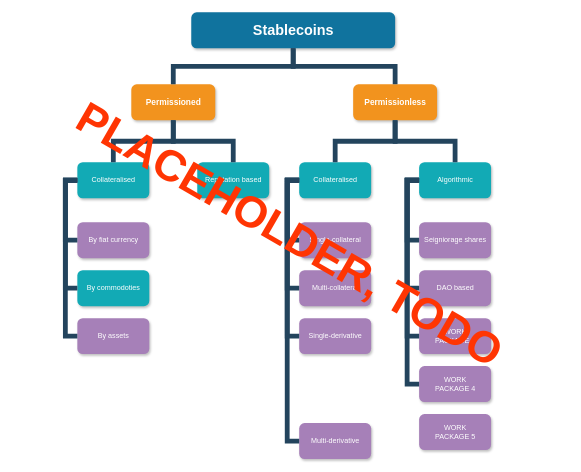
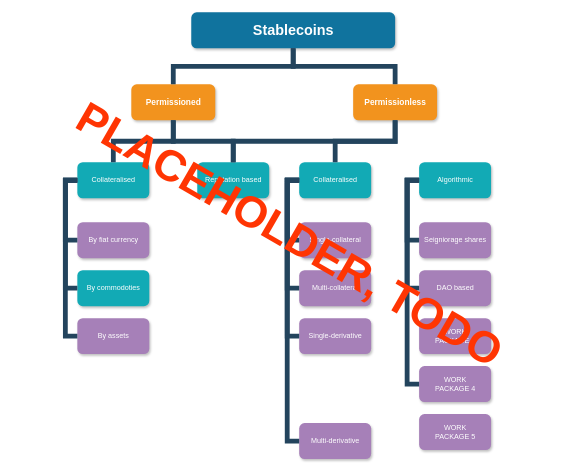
  <mxCell id="0" />
  <mxCell id="1" parent="0" />
  <mxCell id="2" value="Stablecoins" style="whiteSpace=wrap;rounded=1;shadow=1;fillColor=#10739E;strokeColor=none;fontColor=#FFFFFF;fontStyle=1;fontSize=24" parent="1" vertex="1"><mxGeometry x="318.5" y="20" width="340" height="60" as="geometry" /></mxCell>
  <mxCell id="3" value="Permissioned" style="whiteSpace=wrap;rounded=1;fillColor=#F2931E;strokeColor=none;shadow=1;fontColor=#FFFFFF;fontStyle=1;fontSize=14" parent="1" vertex="1"><mxGeometry x="218.5" y="140" width="140" height="60" as="geometry" /></mxCell>
  <mxCell id="4" value="Permissionless" style="whiteSpace=wrap;rounded=1;fillColor=#F2931E;strokeColor=none;shadow=1;fontColor=#FFFFFF;fontStyle=1;fontSize=14" parent="1" vertex="1"><mxGeometry x="588.5" y="140" width="140" height="60" as="geometry" /></mxCell>
  <mxCell id="5" value="Collateralised" style="whiteSpace=wrap;rounded=1;fillColor=#12AAB5;strokeColor=none;shadow=1;fontColor=#FFFFFF;" parent="1" vertex="1"><mxGeometry x="128.5" y="270" width="120" height="60" as="geometry" /></mxCell>
  <mxCell id="6" value="Reputation based" style="whiteSpace=wrap;rounded=1;fillColor=#12AAB5;strokeColor=none;shadow=1;fontColor=#FFFFFF;" parent="1" vertex="1"><mxGeometry x="328.5" y="270" width="120" height="60" as="geometry" /></mxCell>
  <mxCell id="7" value="By fiat currency" style="whiteSpace=wrap;rounded=1;fillColor=#A680B8;strokeColor=none;shadow=1;fontColor=#FFFFFF;fontStyle=0" parent="1" vertex="1"><mxGeometry x="128.5" y="370" width="120" height="60" as="geometry" /></mxCell>
  <mxCell id="8" value="By commodoties" style="whiteSpace=wrap;rounded=1;fillColor=#12aab5;strokeColor=none;shadow=1;fontColor=#FFFFFF;fontStyle=0;" parent="1" vertex="1"><mxGeometry x="128.5" y="450" width="120" height="60" as="geometry" /></mxCell>
  <mxCell id="9" value="By assets" style="whiteSpace=wrap;rounded=1;fillColor=#A680B8;strokeColor=none;shadow=1;fontColor=#FFFFFF;fontStyle=0" parent="1" vertex="1"><mxGeometry x="128.5" y="530" width="120" height="60" as="geometry" /></mxCell>
  <mxCell id="10" value="" style="edgeStyle=elbowEdgeStyle;elbow=horizontal;rounded=0;fontColor=#000000;endArrow=none;endFill=0;strokeWidth=8;strokeColor=#23445D;" parent="1" source="5" target="7" edge="1"><mxGeometry width="100" height="100" relative="1" as="geometry"><mxPoint x="108.5" y="300" as="sourcePoint" /><mxPoint x="118.5" y="400" as="targetPoint" /><Array as="points"><mxPoint x="108.5" y="350" /></Array></mxGeometry></mxCell>
  <mxCell id="11" value="" style="edgeStyle=elbowEdgeStyle;elbow=horizontal;rounded=0;fontColor=#000000;endArrow=none;endFill=0;strokeWidth=8;strokeColor=#23445D;" parent="1" source="5" target="8" edge="1"><mxGeometry width="100" height="100" relative="1" as="geometry"><mxPoint x="118.5" y="300" as="sourcePoint" /><mxPoint x="118.5" y="480" as="targetPoint" /><Array as="points"><mxPoint x="108.5" y="390" /></Array></mxGeometry></mxCell>
  <mxCell id="12" value="" style="edgeStyle=elbowEdgeStyle;elbow=horizontal;rounded=0;fontColor=#000000;endArrow=none;endFill=0;strokeWidth=8;strokeColor=#23445D;" parent="1" source="5" target="9" edge="1"><mxGeometry width="100" height="100" relative="1" as="geometry"><mxPoint x="118.5" y="300" as="sourcePoint" /><mxPoint x="118.5" y="560" as="targetPoint" /><Array as="points"><mxPoint x="108.5" y="440" /></Array></mxGeometry></mxCell>
  <mxCell id="13" value="Collateralised" style="whiteSpace=wrap;rounded=1;fillColor=#12AAB5;strokeColor=none;shadow=1;fontColor=#FFFFFF;" parent="1" vertex="1"><mxGeometry x="498.5" y="270" width="120" height="60" as="geometry" /></mxCell>
  <mxCell id="14" value="Algorithmic" style="whiteSpace=wrap;rounded=1;fillColor=#12AAB5;strokeColor=none;shadow=1;fontColor=#FFFFFF;" parent="1" vertex="1"><mxGeometry x="698.5" y="270" width="120" height="60" as="geometry" /></mxCell>
  <mxCell id="15" value="Single-collateral" style="whiteSpace=wrap;rounded=1;fillColor=#A680B8;strokeColor=none;shadow=1;fontColor=#FFFFFF;fontStyle=0" parent="1" vertex="1"><mxGeometry x="498.5" y="370" width="120" height="60" as="geometry" /></mxCell>
  <mxCell id="16" value="Multi-collateral" style="whiteSpace=wrap;rounded=1;fillColor=#A680B8;strokeColor=none;shadow=1;fontColor=#FFFFFF;fontStyle=0" parent="1" vertex="1"><mxGeometry x="498.5" y="450" width="120" height="60" as="geometry" /></mxCell>
  <mxCell id="17" value="Single-derivative" style="whiteSpace=wrap;rounded=1;fillColor=#A680B8;strokeColor=none;shadow=1;fontColor=#FFFFFF;fontStyle=0" parent="1" vertex="1"><mxGeometry x="498.5" y="530" width="120" height="60" as="geometry" /></mxCell>
  <mxCell id="18" value="Multi-derivative" style="whiteSpace=wrap;rounded=1;fillColor=#A680B8;strokeColor=none;shadow=1;fontColor=#FFFFFF;fontStyle=0" parent="1" vertex="1"><mxGeometry x="498.5" y="705" width="120" height="60" as="geometry" /></mxCell>
  <mxCell id="19" value="Seigniorage shares" style="whiteSpace=wrap;rounded=1;fillColor=#A680B8;strokeColor=none;shadow=1;fontColor=#FFFFFF;fontStyle=0" parent="1" vertex="1"><mxGeometry x="698.5" y="370" width="120" height="60" as="geometry" /></mxCell>
  <mxCell id="20" value="DAO based" style="whiteSpace=wrap;rounded=1;fillColor=#A680B8;strokeColor=none;shadow=1;fontColor=#FFFFFF;fontStyle=0" parent="1" vertex="1"><mxGeometry x="698.5" y="450" width="120" height="60" as="geometry" /></mxCell>
  <mxCell id="21" value="WORK&#10;PACKAGE 3" style="whiteSpace=wrap;rounded=1;fillColor=#A680B8;strokeColor=none;shadow=1;fontColor=#FFFFFF;fontStyle=0" parent="1" vertex="1"><mxGeometry x="698.5" y="530" width="120" height="60" as="geometry" /></mxCell>
  <mxCell id="22" value="WORK&#10;PACKAGE 4" style="whiteSpace=wrap;rounded=1;fillColor=#A680B8;strokeColor=none;shadow=1;fontColor=#FFFFFF;fontStyle=0" parent="1" vertex="1"><mxGeometry x="698.5" y="610" width="120" height="60" as="geometry" /></mxCell>
  <mxCell id="23" value="WORK&#10;PACKAGE 5" style="whiteSpace=wrap;rounded=1;fillColor=#A680B8;strokeColor=none;shadow=1;fontColor=#FFFFFF;fontStyle=0" parent="1" vertex="1"><mxGeometry x="698.5" y="690" width="120" height="60" as="geometry" /></mxCell>
  <mxCell id="24" value="" style="edgeStyle=elbowEdgeStyle;elbow=horizontal;rounded=0;fontColor=#000000;endArrow=none;endFill=0;strokeWidth=8;strokeColor=#23445D;" parent="1" source="13" target="15" edge="1"><mxGeometry width="100" height="100" relative="1" as="geometry"><mxPoint x="478.5" y="300" as="sourcePoint" /><mxPoint x="488.5" y="400" as="targetPoint" /><Array as="points"><mxPoint x="478.5" y="350" /></Array></mxGeometry></mxCell>
  <mxCell id="25" value="" style="edgeStyle=elbowEdgeStyle;elbow=horizontal;rounded=0;fontColor=#000000;endArrow=none;endFill=0;strokeWidth=8;strokeColor=#23445D;" parent="1" source="13" target="16" edge="1"><mxGeometry width="100" height="100" relative="1" as="geometry"><mxPoint x="488.5" y="300" as="sourcePoint" /><mxPoint x="488.5" y="480" as="targetPoint" /><Array as="points"><mxPoint x="478.5" y="390" /></Array></mxGeometry></mxCell>
  <mxCell id="26" value="" style="edgeStyle=elbowEdgeStyle;elbow=horizontal;rounded=0;fontColor=#000000;endArrow=none;endFill=0;strokeWidth=8;strokeColor=#23445D;" parent="1" source="13" target="18" edge="1"><mxGeometry width="100" height="100" relative="1" as="geometry"><mxPoint x="488.5" y="300" as="sourcePoint" /><mxPoint x="488.5" y="640" as="targetPoint" /><Array as="points"><mxPoint x="478.5" y="470" /></Array></mxGeometry></mxCell>
  <mxCell id="27" value="" style="edgeStyle=elbowEdgeStyle;elbow=horizontal;rounded=0;fontColor=#000000;endArrow=none;endFill=0;strokeWidth=8;strokeColor=#23445D;" parent="1" source="13" target="17" edge="1"><mxGeometry width="100" height="100" relative="1" as="geometry"><mxPoint x="488.5" y="300" as="sourcePoint" /><mxPoint x="488.5" y="560" as="targetPoint" /><Array as="points"><mxPoint x="478.5" y="440" /></Array></mxGeometry></mxCell>
  <mxCell id="28" value="" style="edgeStyle=elbowEdgeStyle;elbow=horizontal;rounded=0;fontColor=#000000;endArrow=none;endFill=0;strokeWidth=8;strokeColor=#23445D;" parent="1" source="14" target="19" edge="1"><mxGeometry width="100" height="100" relative="1" as="geometry"><mxPoint x="668.5" y="300" as="sourcePoint" /><mxPoint x="678.5" y="400" as="targetPoint" /><Array as="points"><mxPoint x="678.5" y="350" /></Array></mxGeometry></mxCell>
  <mxCell id="29" value="" style="edgeStyle=elbowEdgeStyle;elbow=horizontal;rounded=0;fontColor=#000000;endArrow=none;endFill=0;strokeWidth=8;strokeColor=#23445D;" parent="1" source="14" target="20" edge="1"><mxGeometry width="100" height="100" relative="1" as="geometry"><mxPoint x="678.5" y="300" as="sourcePoint" /><mxPoint x="678.5" y="480" as="targetPoint" /><Array as="points"><mxPoint x="678.5" y="390" /></Array></mxGeometry></mxCell>
  <mxCell id="30" value="" style="edgeStyle=elbowEdgeStyle;elbow=horizontal;rounded=0;fontColor=#000000;endArrow=none;endFill=0;strokeWidth=8;strokeColor=#23445D;" parent="1" source="14" target="22" edge="1"><mxGeometry width="100" height="100" relative="1" as="geometry"><mxPoint x="678.5" y="300" as="sourcePoint" /><mxPoint x="678.5" y="640" as="targetPoint" /><Array as="points"><mxPoint x="678.5" y="470" /></Array></mxGeometry></mxCell>
- <mxCell id="31" value="" style="edgeStyle=elbowEdgeStyle;elbow=horizontal;rounded=0;fontColor=#000000;endArrow=none;endFill=0;strokeWidth=8;strokeColor=#23445D;" parent="1" source="14" target="21" edge="1"><mxGeometry width="100" height="100" relative="1" as="geometry"><mxPoint x="678.5" y="300" as="sourcePoint" /><mxPoint x="678.5" y="560" as="targetPoint" /><Array as="points"><mxPoint x="678.5" y="440" /></Array></mxGeometry></mxCell>
  <mxCell id="32" value="" style="edgeStyle=elbowEdgeStyle;elbow=vertical;rounded=0;fontColor=#000000;endArrow=none;endFill=0;strokeWidth=8;strokeColor=#23445D;" parent="1" source="3" target="5" edge="1"><mxGeometry width="100" height="100" relative="1" as="geometry"><mxPoint x="98.5" y="240" as="sourcePoint" /><mxPoint x="198.5" y="140" as="targetPoint" /></mxGeometry></mxCell>
  <mxCell id="33" value="" style="edgeStyle=elbowEdgeStyle;elbow=vertical;rounded=0;fontColor=#000000;endArrow=none;endFill=0;strokeWidth=8;strokeColor=#23445D;" parent="1" source="3" target="6" edge="1"><mxGeometry width="100" height="100" relative="1" as="geometry"><mxPoint x="348.5" y="250" as="sourcePoint" /><mxPoint x="448.5" y="150" as="targetPoint" /></mxGeometry></mxCell>
  <mxCell id="34" value="" style="edgeStyle=elbowEdgeStyle;elbow=vertical;rounded=0;fontColor=#000000;endArrow=none;endFill=0;strokeWidth=8;strokeColor=#23445D;" parent="1" source="4" target="13" edge="1"><mxGeometry width="100" height="100" relative="1" as="geometry"><mxPoint x="658.5" y="270" as="sourcePoint" /><mxPoint x="558.5" y="160" as="targetPoint" /></mxGeometry></mxCell>
- <mxCell id="35" value="" style="edgeStyle=elbowEdgeStyle;elbow=vertical;rounded=0;fontColor=#000000;endArrow=none;endFill=0;strokeWidth=8;strokeColor=#23445D;" parent="1" source="4" target="14" edge="1"><mxGeometry width="100" height="100" relative="1" as="geometry"><mxPoint x="748.5" y="260" as="sourcePoint" /><mxPoint x="848.5" y="160" as="targetPoint" /></mxGeometry></mxCell>
+ <mxCell id="35" value="" style="edgeStyle=elbowEdgeStyle;elbow=vertical;rounded=0;fontColor=#000000;endArrow=none;endFill=0;strokeWidth=8;strokeColor=#23445D;" parent="1" source="4" target="6" edge="1"><mxGeometry width="100" height="100" relative="1" as="geometry"><mxPoint x="748.5" y="260" as="sourcePoint" /><mxPoint x="848.5" y="160" as="targetPoint" /></mxGeometry></mxCell>
  <mxCell id="36" value="" style="edgeStyle=elbowEdgeStyle;elbow=vertical;rounded=0;fontColor=#000000;endArrow=none;endFill=0;strokeWidth=8;strokeColor=#23445D;" parent="1" source="2" target="3" edge="1"><mxGeometry width="100" height="100" relative="1" as="geometry"><mxPoint x="-121.5" y="130" as="sourcePoint" /><mxPoint x="-21.5" y="30" as="targetPoint" /></mxGeometry></mxCell>
  <mxCell id="37" value="" style="edgeStyle=elbowEdgeStyle;elbow=vertical;rounded=0;fontColor=#000000;endArrow=none;endFill=0;strokeWidth=8;strokeColor=#23445D;" parent="1" source="2" target="4" edge="1"><mxGeometry width="100" height="100" relative="1" as="geometry"><mxPoint x="-111.5" y="140" as="sourcePoint" /><mxPoint x="-11.5" y="40" as="targetPoint" /></mxGeometry></mxCell>
  <mxCell id="38" value="PLACEHOLDER, TODO" style="text;html=1;strokeColor=none;fillColor=none;align=center;verticalAlign=middle;whiteSpace=wrap;rounded=0;rotation=30;fontSize=73;fontStyle=1;fontColor=#FF3503;" parent="1" vertex="1"><mxGeometry x="20" y="348.5" width="927" height="83" as="geometry" /></mxCell>
